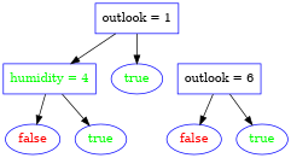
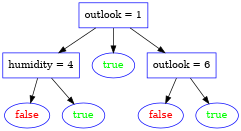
  digraph {
    node [color=blue]
    n1 [label="outlook = 1" shape=box]
-   n2 [label="humidity = 4" shape=box fontcolor=green]
+   n2 [label="humidity = 4" shape=box]
    n3 [fontcolor=green label=true]
    n4 [label="outlook = 6" shape=box]
    n5 [fontcolor=red label=false]
    n6 [fontcolor=green label=true]
    n7 [fontcolor=red label=false]
    n8 [fontcolor=green label=true]
    n1 -> n2
    n1 -> n3
+   n1 -> n4
    n2 -> n5
    n2 -> n6
    n4 -> n7
    n4 -> n8
  }
